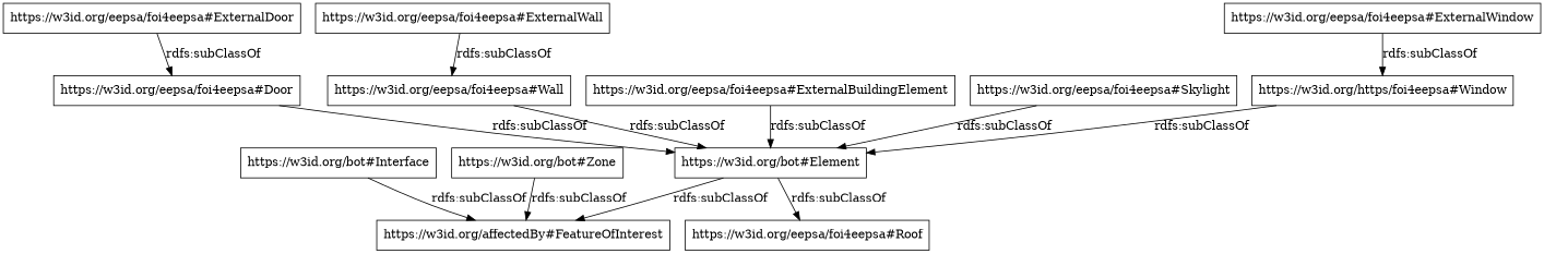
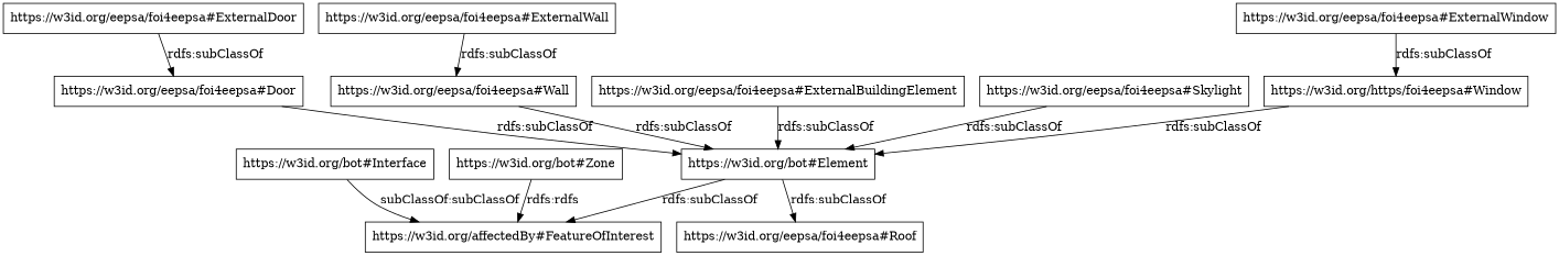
  digraph {
    rankdir=TB
    node [color=black shape=rectangle]
    n1 [label="https://w3id.org/https/foi4eepsa#Window"]
    "https://w3id.org/bot#Element"
    "https://w3id.org/eepsa/foi4eepsa#Roof"
    "https://w3id.org/affectedBy#FeatureOfInterest"
    "https://w3id.org/eepsa/foi4eepsa#ExternalDoor"
    "https://w3id.org/eepsa/foi4eepsa#Door"
    "https://w3id.org/eepsa/foi4eepsa#ExternalWall"
    "https://w3id.org/eepsa/foi4eepsa#Wall"
    "https://w3id.org/eepsa/foi4eepsa#ExternalBuildingElement"
    "https://w3id.org/bot#Interface"
    "https://w3id.org/eepsa/foi4eepsa#Skylight"
    "https://w3id.org/bot#Zone"
    "https://w3id.org/eepsa/foi4eepsa#ExternalWindow"
    n1 -> "https://w3id.org/bot#Element" [label="rdfs:subClassOf"]
    "https://w3id.org/bot#Element" -> "https://w3id.org/eepsa/foi4eepsa#Roof" [label="rdfs:subClassOf"]
    "https://w3id.org/bot#Element" -> "https://w3id.org/affectedBy#FeatureOfInterest" [label="rdfs:subClassOf"]
    "https://w3id.org/eepsa/foi4eepsa#ExternalDoor" -> "https://w3id.org/eepsa/foi4eepsa#Door" [label="rdfs:subClassOf"]
    "https://w3id.org/eepsa/foi4eepsa#Door" -> "https://w3id.org/bot#Element" [label="rdfs:subClassOf"]
    "https://w3id.org/eepsa/foi4eepsa#ExternalWall" -> "https://w3id.org/eepsa/foi4eepsa#Wall" [label="rdfs:subClassOf"]
    "https://w3id.org/eepsa/foi4eepsa#Wall" -> "https://w3id.org/bot#Element" [label="rdfs:subClassOf"]
    "https://w3id.org/eepsa/foi4eepsa#ExternalBuildingElement" -> "https://w3id.org/bot#Element" [label="rdfs:subClassOf"]
-   "https://w3id.org/bot#Interface" -> "https://w3id.org/affectedBy#FeatureOfInterest" [label="rdfs:subClassOf"]
+   "https://w3id.org/bot#Interface" -> "https://w3id.org/affectedBy#FeatureOfInterest" [label="subClassOf:subClassOf"]
    "https://w3id.org/eepsa/foi4eepsa#Skylight" -> "https://w3id.org/bot#Element" [label="rdfs:subClassOf"]
-   "https://w3id.org/bot#Zone" -> "https://w3id.org/affectedBy#FeatureOfInterest" [label="rdfs:subClassOf"]
+   "https://w3id.org/bot#Zone" -> "https://w3id.org/affectedBy#FeatureOfInterest" [label="rdfs:rdfs"]
    "https://w3id.org/eepsa/foi4eepsa#ExternalWindow" -> n1 [label="rdfs:subClassOf"]
  }
